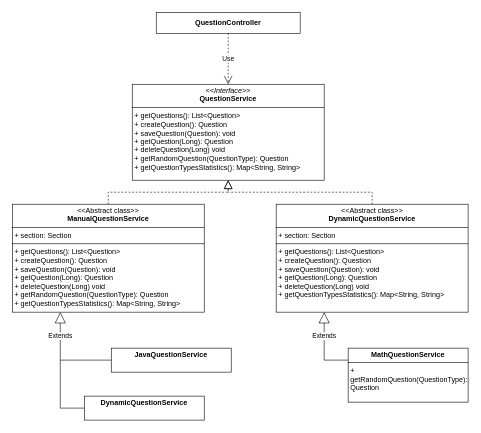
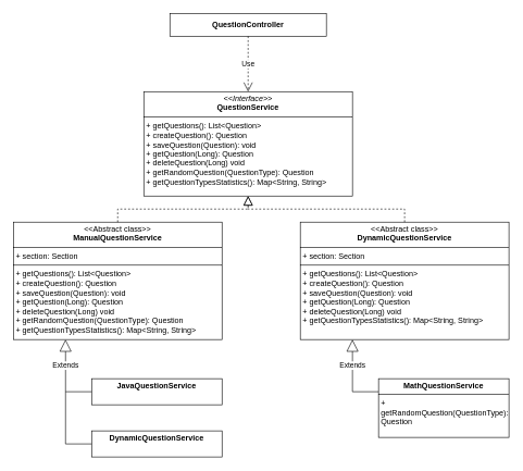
  <mxCell id="0" />
  <mxCell id="1" parent="0" />
  <mxCell id="2" value="&lt;p style=&quot;margin:0px;margin-top:4px;text-align:center;&quot;&gt;&lt;i&gt;&amp;lt;&amp;lt;Interface&amp;gt;&amp;gt;&lt;/i&gt;&lt;br&gt;&lt;b&gt;QuestionService&lt;/b&gt;&lt;/p&gt;&lt;hr size=&quot;1&quot; style=&quot;border-style:solid;&quot;&gt;&lt;p style=&quot;margin:0px;margin-left:4px;&quot;&gt;&lt;/p&gt;&lt;p style=&quot;margin:0px;margin-left:4px;&quot;&gt;+ getQuestions():&amp;nbsp;List&amp;lt;Question&amp;gt;&lt;br&gt;+ createQuestion(): Question&lt;/p&gt;&lt;p style=&quot;margin:0px;margin-left:4px;&quot;&gt;+&amp;nbsp;saveQuestion(Question): void&lt;/p&gt;&lt;p style=&quot;margin:0px;margin-left:4px;&quot;&gt;+&amp;nbsp;getQuestion(Long): Question&lt;/p&gt;&lt;p style=&quot;margin:0px;margin-left:4px;&quot;&gt;+&amp;nbsp;deleteQuestion(Long) void&lt;/p&gt;&lt;p style=&quot;margin:0px;margin-left:4px;&quot;&gt;+&amp;nbsp;getRandomQuestion(QuestionType): Question&lt;/p&gt;&lt;p style=&quot;margin:0px;margin-left:4px;&quot;&gt;+&amp;nbsp;getQuestionTypesStatistics():&amp;nbsp;Map&amp;lt;String, String&amp;gt;&lt;/p&gt;" style="verticalAlign=top;align=left;overflow=fill;html=1;whiteSpace=wrap;" vertex="1" parent="1"><mxGeometry x="220" y="140" width="320" height="160" as="geometry" /></mxCell>
  <mxCell id="3" value="&lt;b&gt;QuestionController&lt;/b&gt;" style="html=1;whiteSpace=wrap;" vertex="1" parent="1"><mxGeometry x="260" y="20" width="240" height="35" as="geometry" /></mxCell>
  <mxCell id="4" value="Use" style="endArrow=open;endSize=12;dashed=1;html=1;rounded=0;exitX=0.5;exitY=1;exitDx=0;exitDy=0;entryX=0.5;entryY=0;entryDx=0;entryDy=0;" edge="1" parent="1" source="3" target="2"><mxGeometry width="160" relative="1" as="geometry"><mxPoint x="310" y="200" as="sourcePoint" /><mxPoint x="470" y="200" as="targetPoint" /></mxGeometry></mxCell>
  <mxCell id="5" value="&lt;p style=&quot;margin:0px;margin-top:4px;text-align:center;&quot;&gt;&amp;lt;&amp;lt;Abstract class&amp;gt;&amp;gt;&lt;br&gt;&lt;b&gt;ManualQuestionService&lt;/b&gt;&lt;/p&gt;&lt;hr size=&quot;1&quot; style=&quot;border-style:solid;&quot;&gt;&lt;p style=&quot;margin:0px;margin-left:4px;&quot;&gt;+ section: Section&lt;/p&gt;&lt;hr size=&quot;1&quot; style=&quot;border-style:solid;&quot;&gt;&lt;p style=&quot;margin: 0px 0px 0px 4px;&quot;&gt;+ getQuestions():&amp;nbsp;List&amp;lt;Question&amp;gt;&lt;br&gt;+ createQuestion(): Question&lt;/p&gt;&lt;p style=&quot;margin: 0px 0px 0px 4px;&quot;&gt;+&amp;nbsp;saveQuestion(Question): void&lt;/p&gt;&lt;p style=&quot;margin: 0px 0px 0px 4px;&quot;&gt;+&amp;nbsp;getQuestion(Long): Question&lt;/p&gt;&lt;p style=&quot;margin: 0px 0px 0px 4px;&quot;&gt;+&amp;nbsp;deleteQuestion(Long) void&lt;/p&gt;&lt;p style=&quot;margin: 0px 0px 0px 4px;&quot;&gt;+&amp;nbsp;getRandomQuestion(QuestionType): Question&lt;/p&gt;&lt;p style=&quot;margin: 0px 0px 0px 4px;&quot;&gt;+&amp;nbsp;getQuestionTypesStatistics():&amp;nbsp;Map&amp;lt;String, String&amp;gt;&lt;/p&gt;" style="verticalAlign=top;align=left;overflow=fill;html=1;whiteSpace=wrap;" vertex="1" parent="1"><mxGeometry x="20" y="340" width="320" height="180" as="geometry" /></mxCell>
  <mxCell id="6" value="&lt;p style=&quot;margin:0px;margin-top:4px;text-align:center;&quot;&gt;&amp;lt;&amp;lt;Abstract class&amp;gt;&amp;gt;&lt;br&gt;&lt;b&gt;DynamicQuestionService&lt;/b&gt;&lt;/p&gt;&lt;hr size=&quot;1&quot; style=&quot;border-style:solid;&quot;&gt;&lt;p style=&quot;margin:0px;margin-left:4px;&quot;&gt;+ section: Section&lt;/p&gt;&lt;hr size=&quot;1&quot; style=&quot;border-style:solid;&quot;&gt;&lt;p style=&quot;margin: 0px 0px 0px 4px;&quot;&gt;+ getQuestions():&amp;nbsp;List&amp;lt;Question&amp;gt;&lt;br&gt;+ createQuestion(): Question&lt;/p&gt;&lt;p style=&quot;margin: 0px 0px 0px 4px;&quot;&gt;+&amp;nbsp;saveQuestion(Question): void&lt;/p&gt;&lt;p style=&quot;margin: 0px 0px 0px 4px;&quot;&gt;+&amp;nbsp;getQuestion(Long): Question&lt;/p&gt;&lt;p style=&quot;margin: 0px 0px 0px 4px;&quot;&gt;+&amp;nbsp;deleteQuestion(Long) void&lt;/p&gt;&lt;p style=&quot;margin: 0px 0px 0px 4px;&quot;&gt;+&amp;nbsp;getQuestionTypesStatistics():&amp;nbsp;Map&amp;lt;String, String&amp;gt;&lt;/p&gt;" style="verticalAlign=top;align=left;overflow=fill;html=1;whiteSpace=wrap;" vertex="1" parent="1"><mxGeometry x="460" y="340" width="320" height="180" as="geometry" /></mxCell>
- <mxCell id="7" value="&lt;p style=&quot;margin:0px;margin-top:4px;text-align:center;&quot;&gt;&lt;b&gt;JavaQuestionService&lt;/b&gt;&lt;/p&gt;" style="verticalAlign=top;align=left;overflow=fill;html=1;whiteSpace=wrap;" vertex="1" parent="1"><mxGeometry x="185" y="580" width="200" height="40" as="geometry" /></mxCell>
+ <mxCell id="7" value="&lt;p style=&quot;margin:0px;margin-top:4px;text-align:center;&quot;&gt;&lt;b&gt;JavaQuestionService&lt;/b&gt;&lt;/p&gt;" style="verticalAlign=top;align=left;overflow=fill;html=1;whiteSpace=wrap;" vertex="1" parent="1"><mxGeometry x="140" y="580" width="200" height="40" as="geometry" /></mxCell>
  <mxCell id="8" value="&lt;p style=&quot;margin:0px;margin-top:4px;text-align:center;&quot;&gt;&lt;b&gt;DynamicQuestionService&lt;/b&gt;&lt;/p&gt;" style="verticalAlign=top;align=left;overflow=fill;html=1;whiteSpace=wrap;" vertex="1" parent="1"><mxGeometry x="140" y="660" width="200" height="40" as="geometry" /></mxCell>
  <mxCell id="9" value="" style="endArrow=block;dashed=1;endFill=0;endSize=12;html=1;rounded=0;exitX=0.5;exitY=0;exitDx=0;exitDy=0;entryX=0.5;entryY=1;entryDx=0;entryDy=0;" edge="1" parent="1" source="5" target="2"><mxGeometry width="160" relative="1" as="geometry"><mxPoint x="310" y="500" as="sourcePoint" /><mxPoint x="470" y="500" as="targetPoint" /><Array as="points"><mxPoint x="180" y="320" /><mxPoint x="380" y="320" /></Array></mxGeometry></mxCell>
  <mxCell id="10" value="" style="endArrow=block;dashed=1;endFill=0;endSize=12;html=1;rounded=0;exitX=0.5;exitY=0;exitDx=0;exitDy=0;entryX=0.5;entryY=1;entryDx=0;entryDy=0;" edge="1" parent="1" source="6" target="2"><mxGeometry width="160" relative="1" as="geometry"><mxPoint x="190" y="350" as="sourcePoint" /><mxPoint x="390" y="310" as="targetPoint" /><Array as="points"><mxPoint x="620" y="320" /><mxPoint x="380" y="320" /></Array></mxGeometry></mxCell>
  <mxCell id="11" value="Extends" style="endArrow=block;endSize=16;endFill=0;html=1;rounded=0;entryX=0.25;entryY=1;entryDx=0;entryDy=0;exitX=0;exitY=0.5;exitDx=0;exitDy=0;" edge="1" parent="1" source="8" target="5"><mxGeometry x="0.6" width="160" relative="1" as="geometry"><mxPoint x="20" y="680" as="sourcePoint" /><mxPoint x="470" y="500" as="targetPoint" /><Array as="points"><mxPoint x="100" y="680" /></Array><mxPoint as="offset" /></mxGeometry></mxCell>
  <mxCell id="12" value="" style="endArrow=none;html=1;rounded=0;exitX=0;exitY=0.5;exitDx=0;exitDy=0;" edge="1" parent="1" source="7"><mxGeometry width="50" height="50" relative="1" as="geometry"><mxPoint x="370" y="530" as="sourcePoint" /><mxPoint x="100" y="600" as="targetPoint" /></mxGeometry></mxCell>
  <mxCell id="13" value="Extends" style="endArrow=block;endSize=16;endFill=0;html=1;rounded=0;entryX=0.25;entryY=1;entryDx=0;entryDy=0;exitX=0;exitY=0.5;exitDx=0;exitDy=0;" edge="1" parent="1"><mxGeometry x="0.333" width="160" relative="1" as="geometry"><mxPoint x="580" y="600" as="sourcePoint" /><mxPoint x="540" y="520" as="targetPoint" /><Array as="points"><mxPoint x="540" y="600" /></Array><mxPoint as="offset" /></mxGeometry></mxCell>
  <mxCell id="14" value="&lt;p style=&quot;margin:0px;margin-top:4px;text-align:center;&quot;&gt;&lt;b&gt;MathQuestionService&lt;/b&gt;&lt;/p&gt;&lt;hr size=&quot;1&quot; style=&quot;border-style:solid;&quot;&gt;&lt;p style=&quot;margin:0px;margin-left:4px;&quot;&gt;+ getRandomQuestion(QuestionType): Question&lt;/p&gt;&lt;p style=&quot;margin:0px;margin-left:4px;&quot;&gt;&lt;br&gt;&lt;/p&gt;" style="verticalAlign=top;align=left;overflow=fill;html=1;whiteSpace=wrap;" vertex="1" parent="1"><mxGeometry x="580" y="580" width="200" height="90" as="geometry" /></mxCell>
